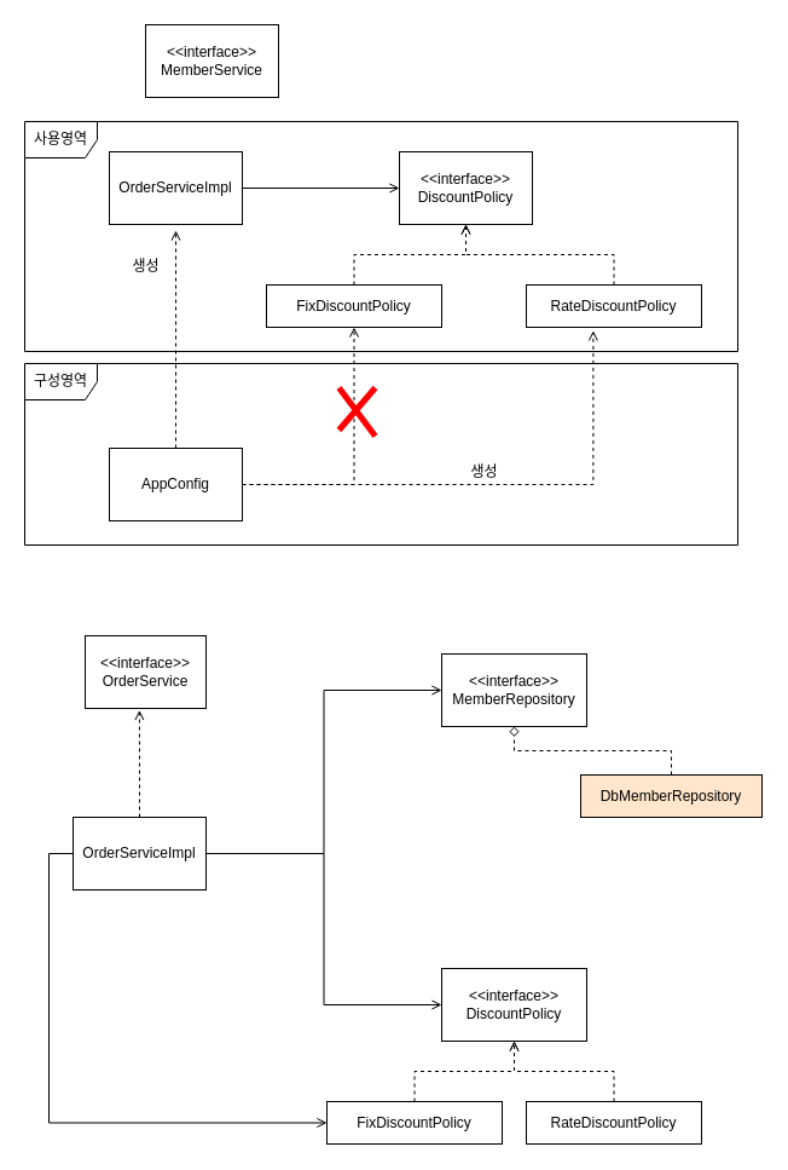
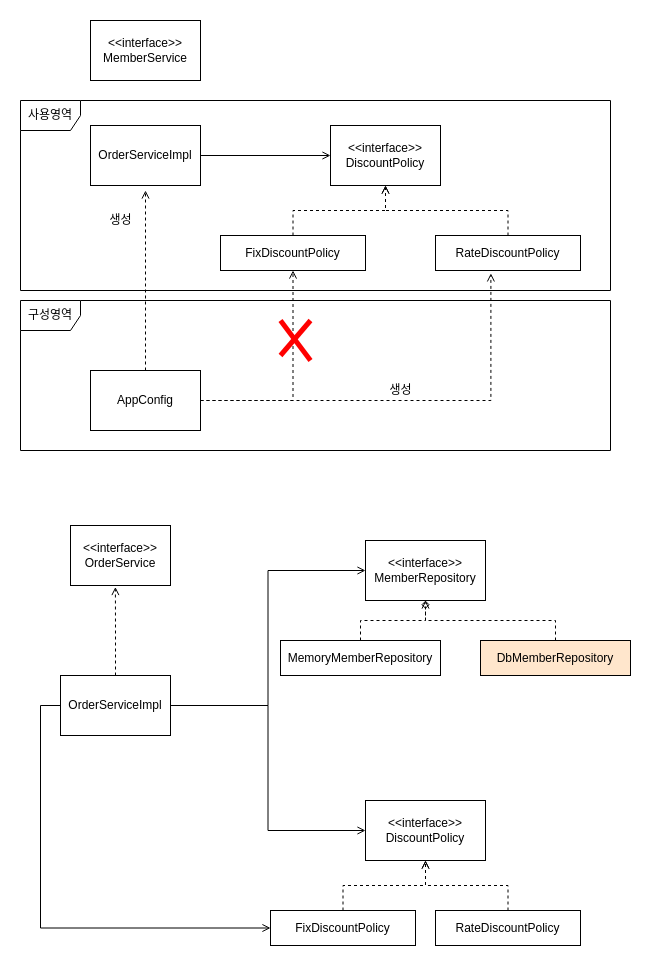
  <mxCell id="0" />
  <mxCell id="1" parent="0" />
  <mxCell id="2" style="edgeStyle=orthogonalEdgeStyle;rounded=0;orthogonalLoop=1;jettySize=auto;html=1;exitX=1;exitY=0.5;exitDx=0;exitDy=0;entryX=0;entryY=0.5;entryDx=0;entryDy=0;endArrow=open;endFill=0;" edge="1" parent="1" source="6" target="7"><mxGeometry relative="1" as="geometry" /></mxCell>
  <mxCell id="3" style="edgeStyle=orthogonalEdgeStyle;rounded=0;orthogonalLoop=1;jettySize=auto;html=1;entryX=0;entryY=0.5;entryDx=0;entryDy=0;endArrow=open;endFill=0;" edge="1" parent="1" source="6" target="8"><mxGeometry relative="1" as="geometry" /></mxCell>
  <mxCell id="4" style="edgeStyle=orthogonalEdgeStyle;rounded=0;orthogonalLoop=1;jettySize=auto;html=1;entryX=0.449;entryY=1.025;entryDx=0;entryDy=0;entryPerimeter=0;dashed=1;startArrow=none;startFill=0;endArrow=open;endFill=0;strokeWidth=1;" edge="1" parent="1" source="6" target="17"><mxGeometry relative="1" as="geometry" /></mxCell>
  <mxCell id="5" style="edgeStyle=orthogonalEdgeStyle;rounded=0;orthogonalLoop=1;jettySize=auto;html=1;exitX=0;exitY=0.5;exitDx=0;exitDy=0;entryX=0;entryY=0.5;entryDx=0;entryDy=0;startArrow=none;startFill=0;endArrow=open;endFill=0;strokeWidth=1;" edge="1" parent="1" source="6" target="14"><mxGeometry relative="1" as="geometry" /></mxCell>
  <mxCell id="6" value="OrderServiceImpl" style="whiteSpace=wrap;html=1;" vertex="1" parent="1"><mxGeometry x="60" y="675" width="110" height="60" as="geometry" /></mxCell>
  <mxCell id="7" value="&amp;lt;&amp;lt;interface&amp;gt;&amp;gt;&lt;br&gt;MemberRepository" style="whiteSpace=wrap;html=1;" vertex="1" parent="1"><mxGeometry x="365" y="540" width="120" height="60" as="geometry" /></mxCell>
  <mxCell id="8" value="&amp;lt;&amp;lt;interface&amp;gt;&amp;gt;&lt;br&gt;DiscountPolicy" style="whiteSpace=wrap;html=1;" vertex="1" parent="1"><mxGeometry x="365" y="800" width="120" height="60" as="geometry" /></mxCell>
+ <mxCell id="9" style="edgeStyle=orthogonalEdgeStyle;rounded=0;orthogonalLoop=1;jettySize=auto;html=1;startArrow=none;startFill=0;endArrow=open;endFill=0;strokeWidth=1;dashed=1;" edge="1" parent="1" source="10" target="7"><mxGeometry relative="1" as="geometry" /></mxCell>
+ <mxCell id="10" value="MemoryMemberRepository" style="whiteSpace=wrap;html=1;" vertex="1" parent="1"><mxGeometry x="280" y="640" width="160" height="35" as="geometry" /></mxCell>
  <mxCell id="11" style="edgeStyle=orthogonalEdgeStyle;rounded=0;orthogonalLoop=1;jettySize=auto;html=1;entryX=0.5;entryY=1;entryDx=0;entryDy=0;startArrow=none;startFill=0;endArrow=diamond;endFill=0;strokeWidth=1;dashed=1;" edge="1" parent="1" source="12" target="7"><mxGeometry relative="1" as="geometry" /></mxCell>
  <mxCell id="12" value="DbMemberRepository" style="whiteSpace=wrap;html=1;fillColor=#ffe6cc;" vertex="1" parent="1"><mxGeometry x="480" y="640" width="150" height="35" as="geometry" /></mxCell>
  <mxCell id="13" style="edgeStyle=orthogonalEdgeStyle;rounded=0;orthogonalLoop=1;jettySize=auto;html=1;entryX=0.5;entryY=1;entryDx=0;entryDy=0;dashed=1;startArrow=none;startFill=0;endArrow=open;endFill=0;strokeWidth=1;" edge="1" parent="1" source="14" target="8"><mxGeometry relative="1" as="geometry" /></mxCell>
  <mxCell id="14" value="FixDiscountPolicy" style="whiteSpace=wrap;html=1;" vertex="1" parent="1"><mxGeometry x="270" y="910" width="145" height="35" as="geometry" /></mxCell>
  <mxCell id="15" style="edgeStyle=orthogonalEdgeStyle;rounded=0;orthogonalLoop=1;jettySize=auto;html=1;dashed=1;startArrow=none;startFill=0;endArrow=open;endFill=0;strokeWidth=1;" edge="1" parent="1" source="16" target="8"><mxGeometry relative="1" as="geometry" /></mxCell>
  <mxCell id="16" value="RateDiscountPolicy" style="whiteSpace=wrap;html=1;" vertex="1" parent="1"><mxGeometry x="435" y="910" width="145" height="35" as="geometry" /></mxCell>
  <mxCell id="17" value="&amp;lt;&amp;lt;interface&amp;gt;&amp;gt;&lt;br&gt;OrderService" style="whiteSpace=wrap;html=1;" vertex="1" parent="1"><mxGeometry x="70" y="525" width="100" height="60" as="geometry" /></mxCell>
  <mxCell id="18" value="&amp;lt;&amp;lt;interface&amp;gt;&amp;gt;&lt;br&gt;DiscountPolicy" style="whiteSpace=wrap;html=1;" vertex="1" parent="1"><mxGeometry x="330" y="125" width="110" height="60" as="geometry" /></mxCell>
  <mxCell id="19" style="edgeStyle=orthogonalEdgeStyle;rounded=0;orthogonalLoop=1;jettySize=auto;html=1;entryX=0;entryY=0.5;entryDx=0;entryDy=0;startArrow=none;startFill=0;endArrow=open;endFill=0;strokeWidth=1;exitX=1;exitY=0.5;exitDx=0;exitDy=0;" edge="1" parent="1" source="20" target="18"><mxGeometry relative="1" as="geometry"><mxPoint x="270" y="155" as="sourcePoint" /></mxGeometry></mxCell>
  <mxCell id="20" value="OrderServiceImpl" style="whiteSpace=wrap;html=1;" vertex="1" parent="1"><mxGeometry x="90" y="125" width="110" height="60" as="geometry" /></mxCell>
- <mxCell id="21" value="&amp;lt;&amp;lt;interface&amp;gt;&amp;gt;&lt;br&gt;MemberService" style="whiteSpace=wrap;html=1;" vertex="1" parent="1"><mxGeometry x="120" y="20" width="110" height="60" as="geometry" /></mxCell>
+ <mxCell id="21" value="&amp;lt;&amp;lt;interface&amp;gt;&amp;gt;&lt;br&gt;MemberService" style="whiteSpace=wrap;html=1;" vertex="1" parent="1"><mxGeometry x="90" y="20" width="110" height="60" as="geometry" /></mxCell>
  <mxCell id="22" style="edgeStyle=orthogonalEdgeStyle;rounded=0;orthogonalLoop=1;jettySize=auto;html=1;dashed=1;startArrow=none;startFill=0;endArrow=open;endFill=0;strokeWidth=1;" edge="1" parent="1" source="25"><mxGeometry relative="1" as="geometry"><mxPoint x="145" y="190" as="targetPoint" /></mxGeometry></mxCell>
  <mxCell id="23" style="edgeStyle=orthogonalEdgeStyle;rounded=0;orthogonalLoop=1;jettySize=auto;html=1;entryX=0.5;entryY=1;entryDx=0;entryDy=0;dashed=1;startArrow=none;startFill=0;endArrow=open;endFill=0;strokeWidth=1;" edge="1" parent="1" source="25" target="29"><mxGeometry relative="1" as="geometry"><mxPoint x="290" y="280" as="targetPoint" /></mxGeometry></mxCell>
  <mxCell id="24" style="edgeStyle=orthogonalEdgeStyle;rounded=0;orthogonalLoop=1;jettySize=auto;html=1;entryX=0.382;entryY=1.082;entryDx=0;entryDy=0;entryPerimeter=0;dashed=1;startArrow=none;startFill=0;endArrow=open;endFill=0;strokeWidth=1;" edge="1" parent="1" source="25" target="31"><mxGeometry relative="1" as="geometry" /></mxCell>
  <mxCell id="25" value="AppConfig" style="whiteSpace=wrap;html=1;" vertex="1" parent="1"><mxGeometry x="90" y="370" width="110" height="60" as="geometry" /></mxCell>
  <mxCell id="26" value="생성" style="text;html=1;align=center;verticalAlign=middle;resizable=0;points=[];autosize=1;strokeColor=none;fillColor=none;" vertex="1" parent="1"><mxGeometry x="380" y="380" width="40" height="20" as="geometry" /></mxCell>
  <mxCell id="27" value="생성" style="text;html=1;align=center;verticalAlign=middle;resizable=0;points=[];autosize=1;strokeColor=none;fillColor=none;" vertex="1" parent="1"><mxGeometry x="100" y="210" width="40" height="20" as="geometry" /></mxCell>
  <mxCell id="28" style="edgeStyle=orthogonalEdgeStyle;rounded=0;orthogonalLoop=1;jettySize=auto;html=1;entryX=0.5;entryY=1;entryDx=0;entryDy=0;dashed=1;startArrow=none;startFill=0;endArrow=open;endFill=0;strokeWidth=1;" edge="1" parent="1" source="29" target="18"><mxGeometry relative="1" as="geometry" /></mxCell>
  <mxCell id="29" value="FixDiscountPolicy" style="whiteSpace=wrap;html=1;" vertex="1" parent="1"><mxGeometry x="220" y="235" width="145" height="35" as="geometry" /></mxCell>
  <mxCell id="30" style="edgeStyle=orthogonalEdgeStyle;rounded=0;orthogonalLoop=1;jettySize=auto;html=1;entryX=0.5;entryY=1;entryDx=0;entryDy=0;dashed=1;startArrow=none;startFill=0;endArrow=open;endFill=0;strokeWidth=1;" edge="1" parent="1" source="31" target="18"><mxGeometry relative="1" as="geometry" /></mxCell>
  <mxCell id="31" value="RateDiscountPolicy" style="whiteSpace=wrap;html=1;" vertex="1" parent="1"><mxGeometry x="435" y="235" width="145" height="35" as="geometry" /></mxCell>
  <mxCell id="32" value="" style="endArrow=none;html=1;rounded=0;strokeWidth=5;strokeColor=#FF0000;" edge="1" parent="1"><mxGeometry width="50" height="50" relative="1" as="geometry"><mxPoint x="280" y="355" as="sourcePoint" /><mxPoint x="310" y="320" as="targetPoint" /></mxGeometry></mxCell>
  <mxCell id="33" value="" style="endArrow=none;html=1;rounded=0;strokeWidth=5;strokeColor=#FF0000;" edge="1" parent="1"><mxGeometry width="50" height="50" relative="1" as="geometry"><mxPoint x="280" y="320" as="sourcePoint" /><mxPoint x="310" y="360" as="targetPoint" /></mxGeometry></mxCell>
  <mxCell id="34" value="구성영역" style="shape=umlFrame;whiteSpace=wrap;html=1;" vertex="1" parent="1"><mxGeometry x="20" y="300" width="590" height="150" as="geometry" /></mxCell>
  <mxCell id="35" value="사용영역" style="shape=umlFrame;whiteSpace=wrap;html=1;" vertex="1" parent="1"><mxGeometry x="20" y="100" width="590" height="190" as="geometry" /></mxCell>
